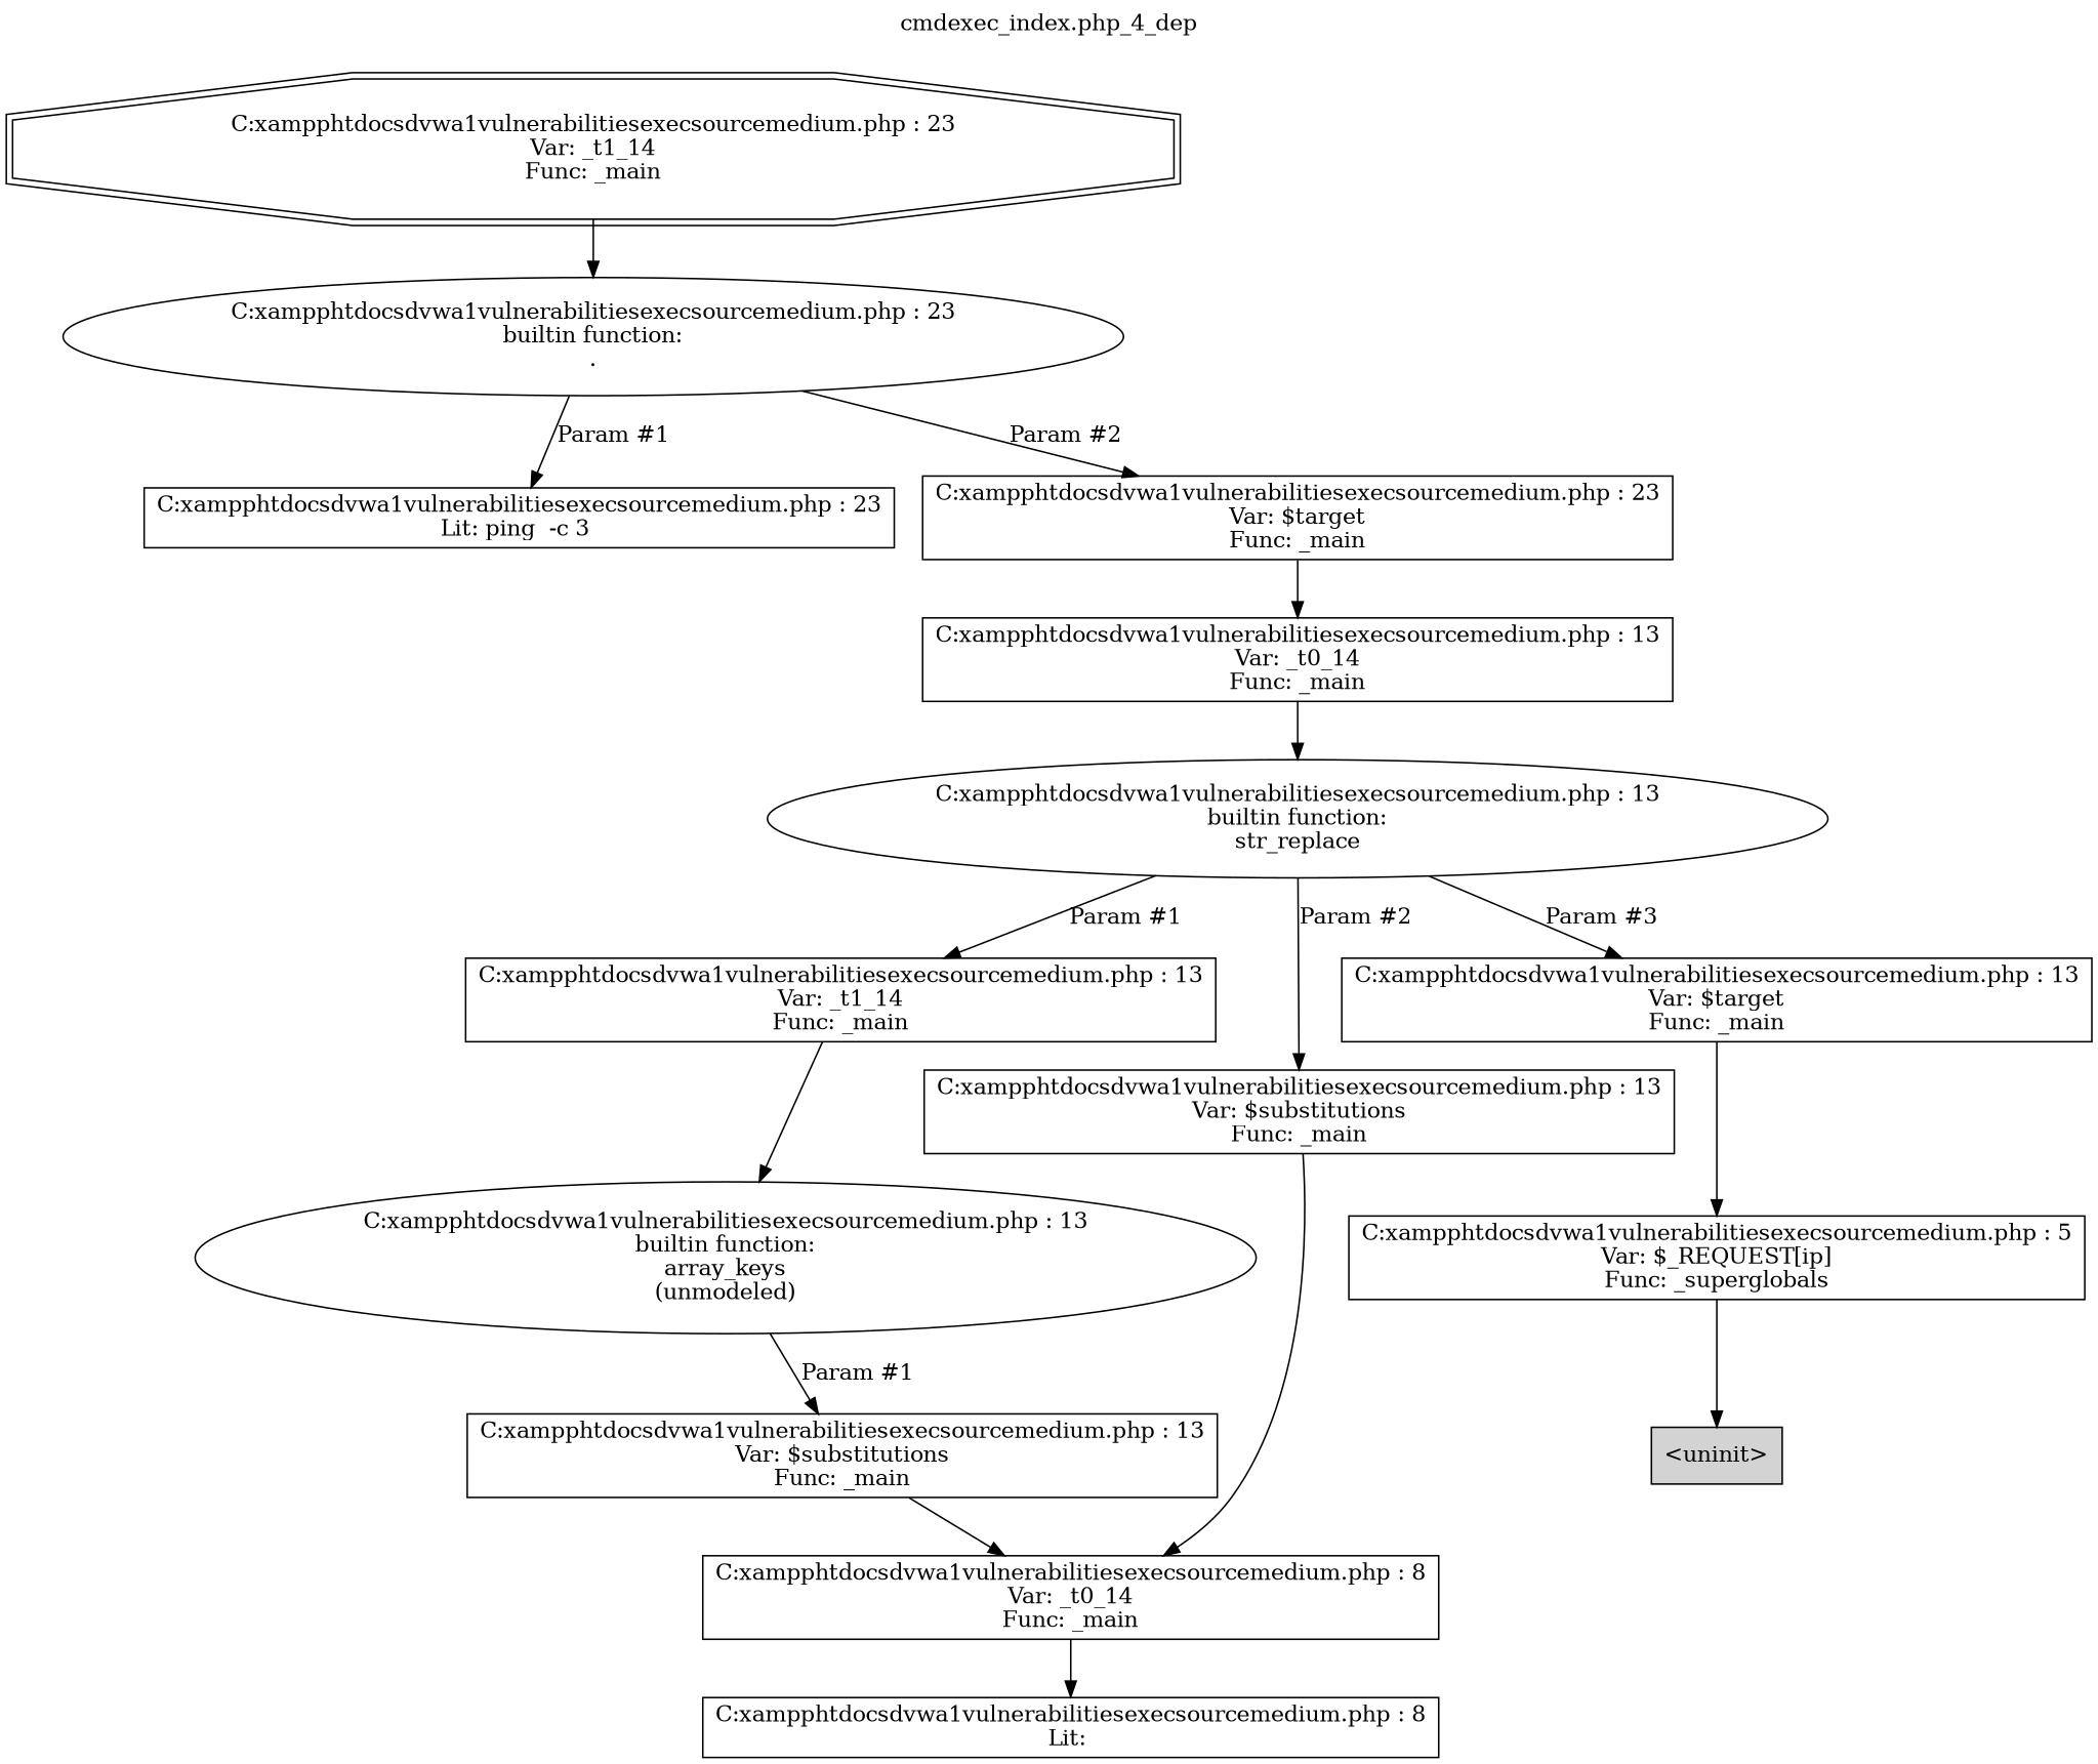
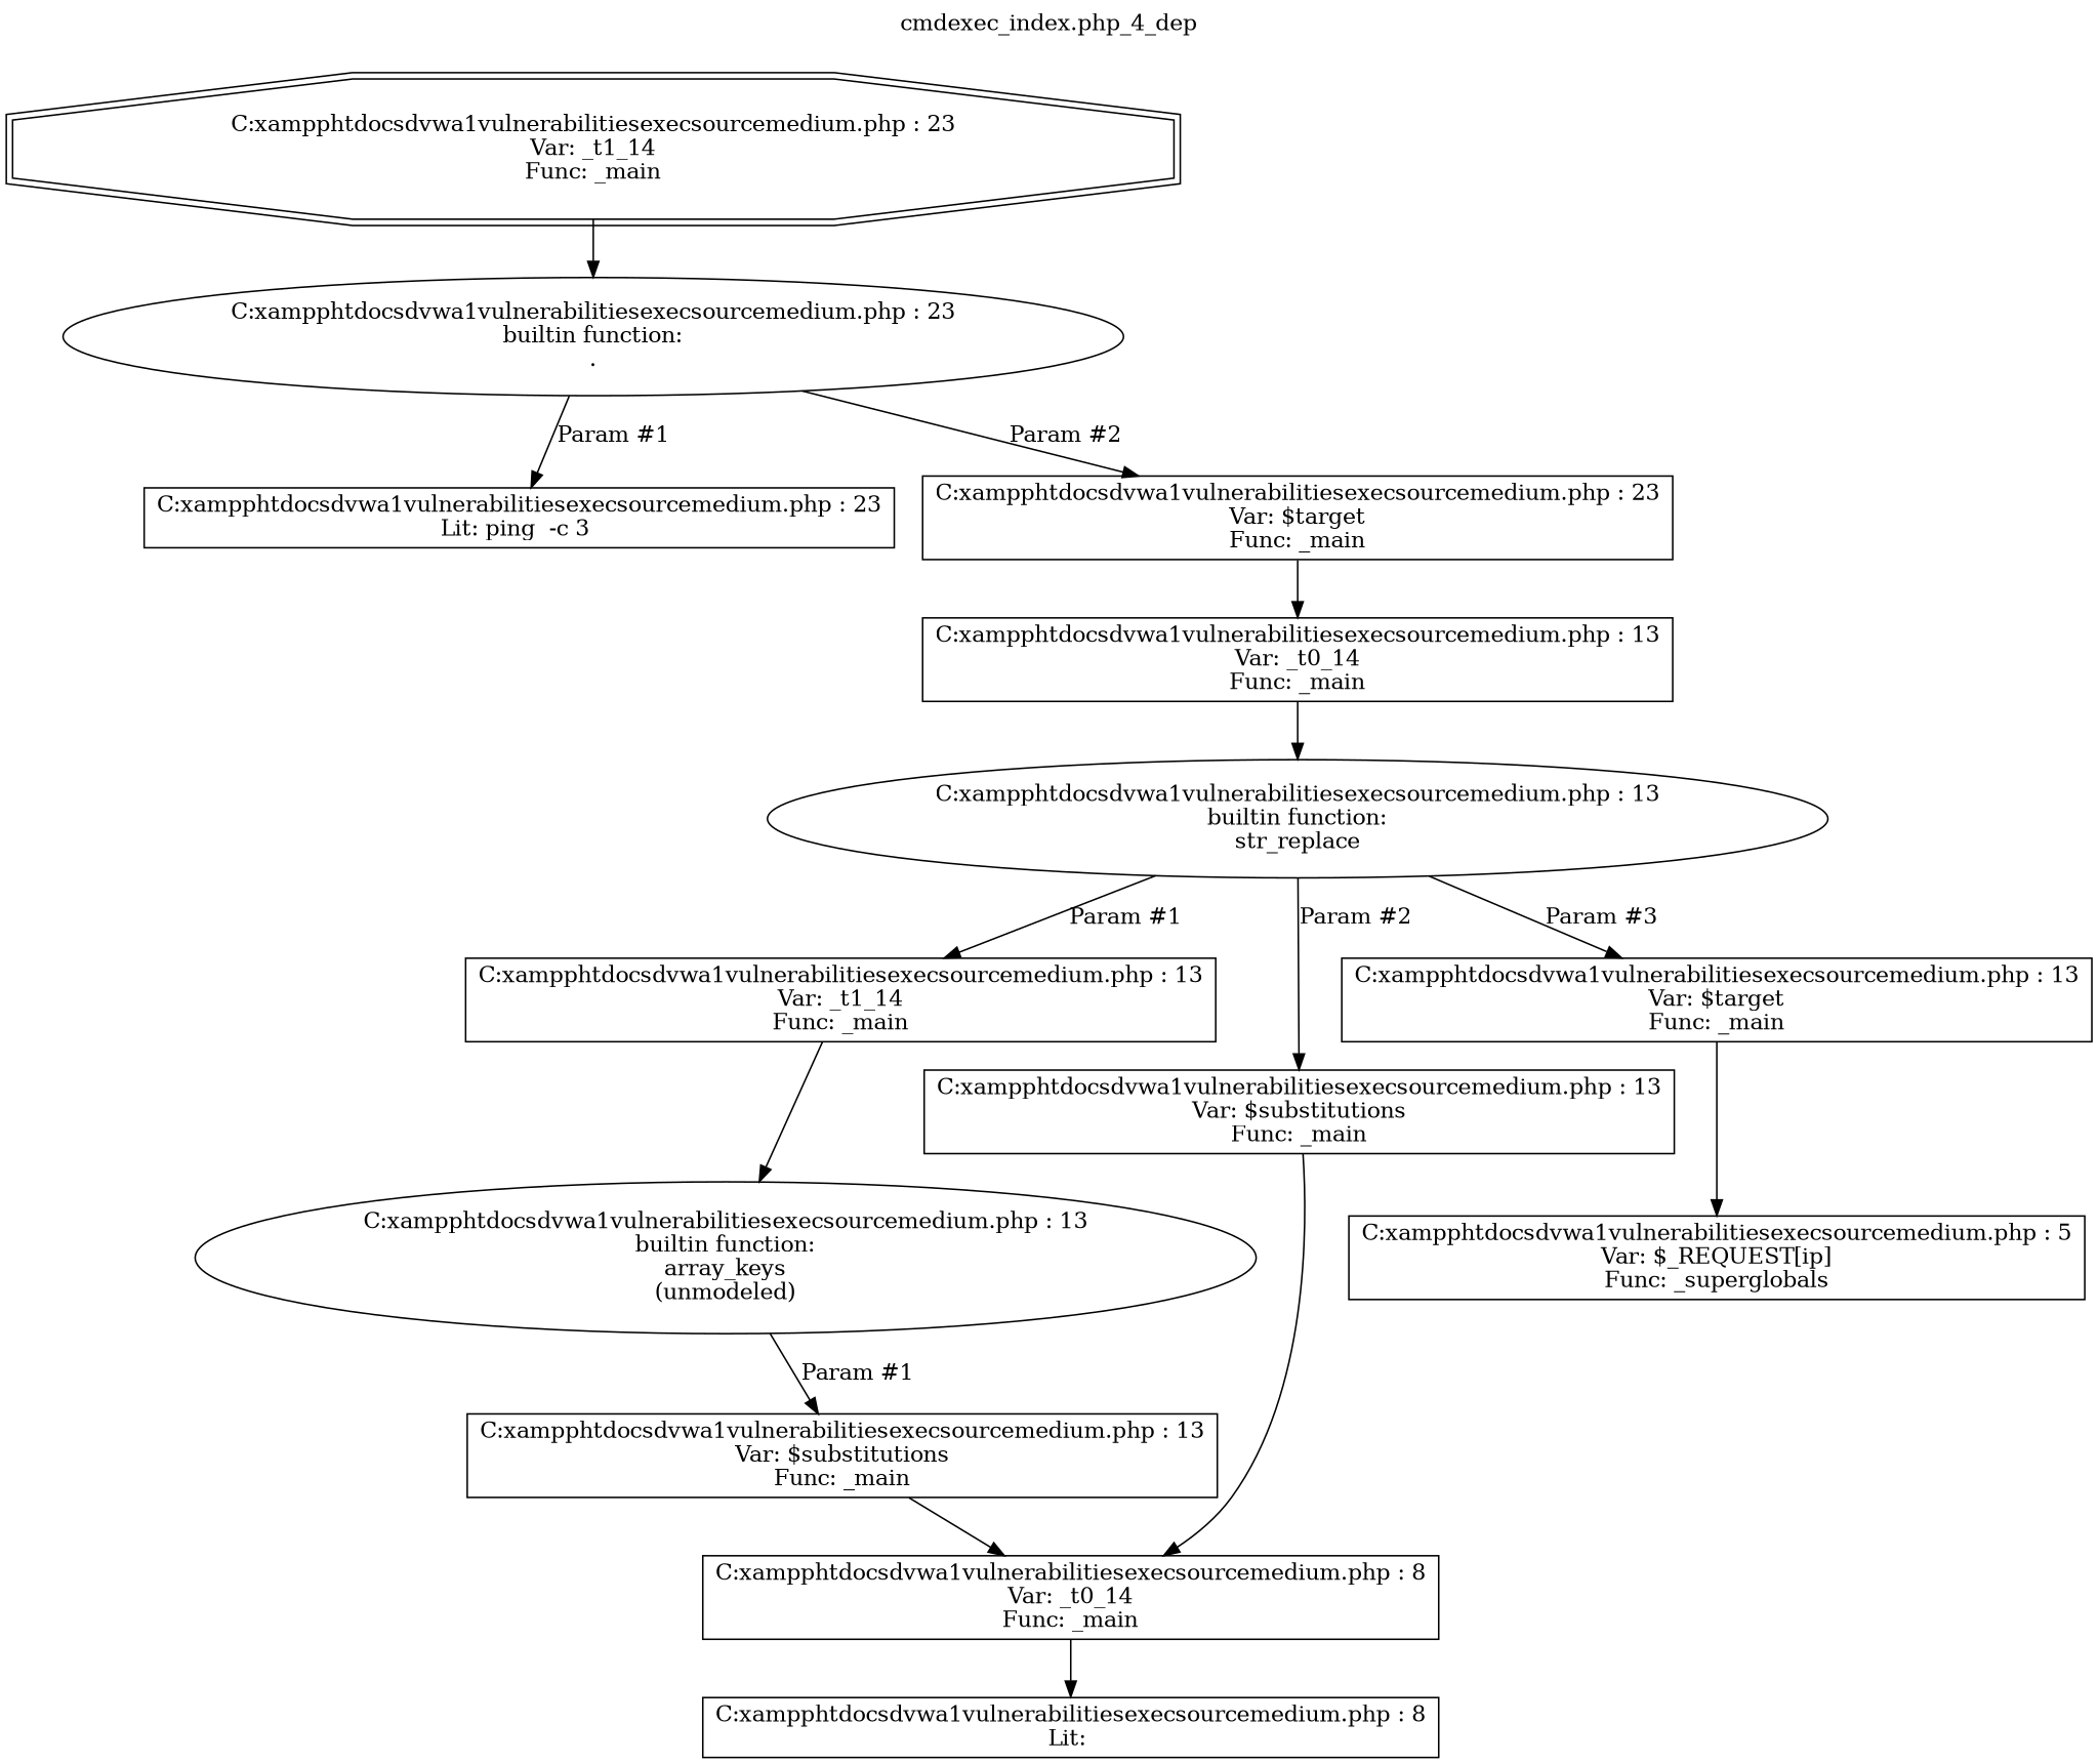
  digraph {
    label="cmdexec_index.php_4_dep"
    labelloc=t
    node [shape=box]
    n1 [label="C:\xampp\htdocs\dvwa1\vulnerabilities\exec\source\medium.php : 23\nVar: _t1_14\nFunc: _main\n" shape=doubleoctagon]
    n2 [label="C:\xampp\htdocs\dvwa1\vulnerabilities\exec\source\medium.php : 23\nbuiltin function:\n.\n" shape=ellipse]
    n3 [label="C:\xampp\htdocs\dvwa1\vulnerabilities\exec\source\medium.php : 23\nLit: ping  -c 3 \n"]
    n4 [label="C:\xampp\htdocs\dvwa1\vulnerabilities\exec\source\medium.php : 23\nVar: $target\nFunc: _main\n"]
    n5 [label="C:\xampp\htdocs\dvwa1\vulnerabilities\exec\source\medium.php : 13\nVar: _t0_14\nFunc: _main\n"]
    n6 [label="C:\xampp\htdocs\dvwa1\vulnerabilities\exec\source\medium.php : 13\nbuiltin function:\nstr_replace\n" shape=ellipse]
    n7 [label="C:\xampp\htdocs\dvwa1\vulnerabilities\exec\source\medium.php : 13\nVar: _t1_14\nFunc: _main\n"]
    n8 [label="C:\xampp\htdocs\dvwa1\vulnerabilities\exec\source\medium.php : 13\nVar: $substitutions\nFunc: _main\n"]
    n9 [label="C:\xampp\htdocs\dvwa1\vulnerabilities\exec\source\medium.php : 13\nVar: $target\nFunc: _main\n"]
    n10 [label="C:\xampp\htdocs\dvwa1\vulnerabilities\exec\source\medium.php : 13\nbuiltin function:\narray_keys\n(unmodeled)\n" shape=ellipse]
    n11 [label="C:\xampp\htdocs\dvwa1\vulnerabilities\exec\source\medium.php : 13\nVar: $substitutions\nFunc: _main\n"]
    n12 [label="C:\xampp\htdocs\dvwa1\vulnerabilities\exec\source\medium.php : 8\nVar: _t0_14\nFunc: _main\n"]
    n13 [label="C:\xampp\htdocs\dvwa1\vulnerabilities\exec\source\medium.php : 8\nLit: \n"]
    n14 [label="C:\xampp\htdocs\dvwa1\vulnerabilities\exec\source\medium.php : 5\nVar: $_REQUEST[ip]\nFunc: _superglobals\n"]
-   n15 [label="<uninit>" style=filled]
    n1 -> n2
    n2 -> n3 [label="Param #1"]
    n2 -> n4 [label="Param #2"]
    n4 -> n5
    n5 -> n6
    n6 -> n7 [label="Param #1"]
    n6 -> n8 [label="Param #2"]
    n6 -> n9 [label="Param #3"]
    n7 -> n10
    n8 -> n12
    n9 -> n14
    n10 -> n11 [label="Param #1"]
    n11 -> n12
    n12 -> n13
-   n14 -> n15
  }
